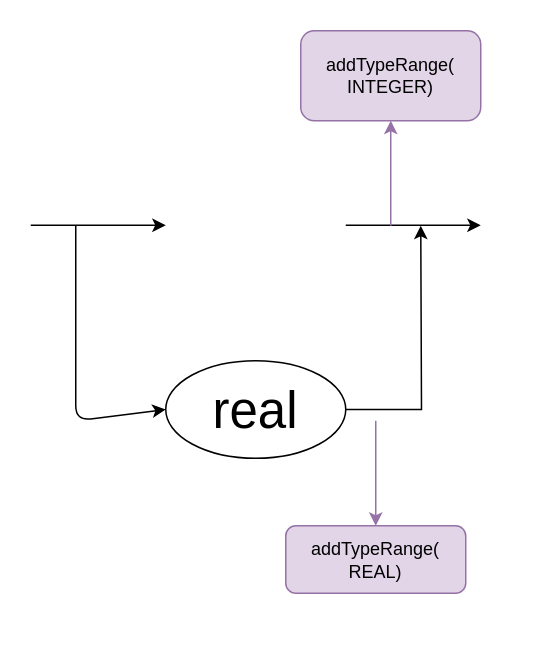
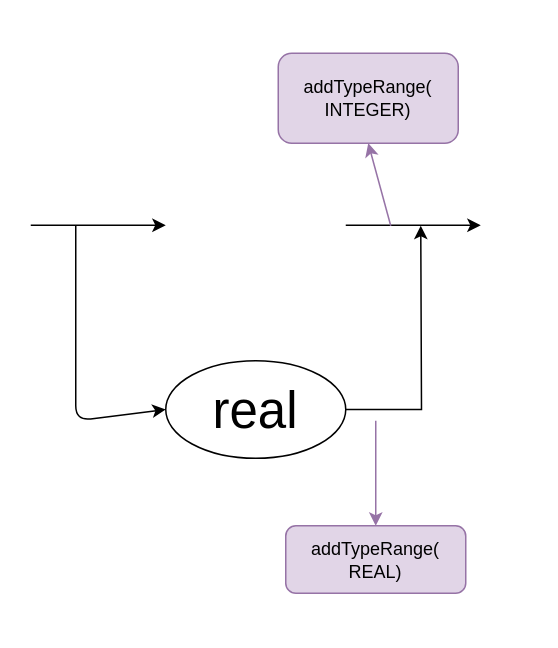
  <mxCell id="0" />
  <mxCell id="1" parent="0" />
  <mxCell id="2" value="" style="group" parent="1" vertex="1" connectable="0"><mxGeometry width="330" height="390" as="geometry" x="20" y="20" /></mxCell>
  <mxCell id="3" value="" style="group" parent="2" vertex="1" connectable="0"><mxGeometry y="90" width="330" height="210" as="geometry" /></mxCell>
  <mxCell id="4" value="" style="endArrow=classic;html=1;entryX=0;entryY=0.5;entryDx=0;entryDy=0;" parent="3" edge="1"><mxGeometry width="50" height="50" relative="1" as="geometry"><mxPoint x="210" y="39.64" as="sourcePoint" /><mxPoint x="300" y="39.64" as="targetPoint" /></mxGeometry></mxCell>
  <mxCell id="5" value="" style="endArrow=classic;html=1;entryX=0;entryY=0.5;entryDx=0;entryDy=0;" parent="3" edge="1"><mxGeometry width="50" height="50" relative="1" as="geometry"><mxPoint y="39.64" as="sourcePoint" /><mxPoint x="90" y="39.64" as="targetPoint" /></mxGeometry></mxCell>
  <mxCell id="6" value="" style="endArrow=classic;html=1;entryX=0;entryY=0.5;entryDx=0;entryDy=0;" parent="3" target="8" edge="1"><mxGeometry width="50" height="50" relative="1" as="geometry"><mxPoint x="30" y="40" as="sourcePoint" /><mxPoint x="90" y="120" as="targetPoint" /><Array as="points"><mxPoint x="30" y="170" /></Array></mxGeometry></mxCell>
  <mxCell id="7" value="" style="edgeStyle=orthogonalEdgeStyle;rounded=0;orthogonalLoop=1;jettySize=auto;html=1;" parent="3" source="8" edge="1"><mxGeometry relative="1" as="geometry"><mxPoint x="260" y="40" as="targetPoint" /></mxGeometry></mxCell>
  <mxCell id="8" value="&lt;font style=&quot;font-size: 34px&quot;&gt;real&lt;br&gt;&lt;/font&gt;" style="ellipse;whiteSpace=wrap;html=1;" parent="3" vertex="1"><mxGeometry x="90" y="130" width="120" height="65" as="geometry" /></mxCell>
  <mxCell id="9" value="" style="endArrow=classic;html=1;fillColor=#e1d5e7;strokeColor=#9673a6;" parent="3" target="12" edge="1"><mxGeometry width="50" height="50" relative="1" as="geometry"><mxPoint x="230" y="170" as="sourcePoint" /><mxPoint x="230" y="170" as="targetPoint" /></mxGeometry></mxCell>
  <mxCell id="10" value="" style="endArrow=classic;html=1;fillColor=#e1d5e7;strokeColor=#9673a6;entryX=0.5;entryY=1;entryDx=0;entryDy=0;" parent="2" target="11" edge="1"><mxGeometry width="50" height="50" relative="1" as="geometry"><mxPoint x="240" y="130" as="sourcePoint" /><mxPoint x="249.5" y="130" as="targetPoint" /></mxGeometry></mxCell>
- <mxCell id="11" value="addTypeRange(&lt;br&gt;INTEGER)" style="rounded=1;whiteSpace=wrap;html=1;fillColor=#e1d5e7;strokeColor=#9673a6;" parent="2" vertex="1"><mxGeometry x="180" width="120" height="60" as="geometry" /></mxCell>
+ <mxCell id="11" value="addTypeRange(&lt;br&gt;INTEGER)" style="rounded=1;whiteSpace=wrap;html=1;fillColor=#e1d5e7;strokeColor=#9673a6;" parent="2" vertex="1"><mxGeometry x="165" y="15" width="120" height="60" as="geometry" /></mxCell>
  <mxCell id="12" value="addTypeRange(&lt;br&gt;REAL)" style="rounded=1;whiteSpace=wrap;html=1;fillColor=#e1d5e7;strokeColor=#9673a6;" parent="2" vertex="1"><mxGeometry x="170" y="330" width="120" height="45" as="geometry" /></mxCell>
